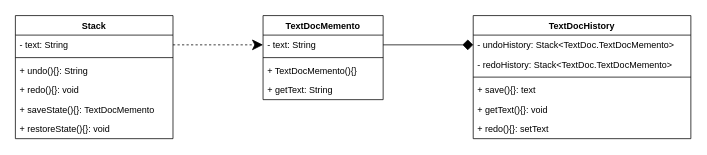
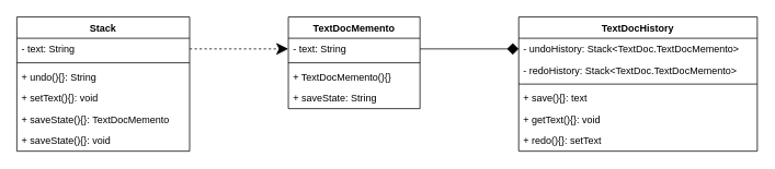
  <mxCell id="0" />
  <mxCell id="1" parent="0" />
  <mxCell id="2" value="Stack" style="swimlane;fontStyle=1;align=center;verticalAlign=top;childLayout=stackLayout;horizontal=1;startSize=26;horizontalStack=0;resizeParent=1;resizeParentMax=0;resizeLast=0;collapsible=1;marginBottom=0;" parent="1" vertex="1"><mxGeometry x="20" y="20" width="210" height="164" as="geometry" /></mxCell>
  <mxCell id="3" value="- text: String" style="text;strokeColor=none;fillColor=none;align=left;verticalAlign=top;spacingLeft=4;spacingRight=4;overflow=hidden;rotatable=0;points=[[0,0.5],[1,0.5]];portConstraint=eastwest;" parent="2" vertex="1"><mxGeometry y="26" width="210" height="26" as="geometry" /></mxCell>
  <mxCell id="4" value="" style="line;strokeWidth=1;fillColor=none;align=left;verticalAlign=middle;spacingTop=-1;spacingLeft=3;spacingRight=3;rotatable=0;labelPosition=right;points=[];portConstraint=eastwest;strokeColor=inherit;" parent="2" vertex="1"><mxGeometry y="52" width="210" height="8" as="geometry" /></mxCell>
  <mxCell id="5" value="+ undo(){}: String" style="text;strokeColor=none;fillColor=none;align=left;verticalAlign=top;spacingLeft=4;spacingRight=4;overflow=hidden;rotatable=0;points=[[0,0.5],[1,0.5]];portConstraint=eastwest;" parent="2" vertex="1"><mxGeometry y="60" width="210" height="26" as="geometry" /></mxCell>
- <mxCell id="6" value="+ redo(){}: void" style="text;strokeColor=none;fillColor=none;align=left;verticalAlign=top;spacingLeft=4;spacingRight=4;overflow=hidden;rotatable=0;points=[[0,0.5],[1,0.5]];portConstraint=eastwest;" parent="2" vertex="1"><mxGeometry y="86" width="210" height="26" as="geometry" /></mxCell>
+ <mxCell id="6" value="+ setText(){}: void" style="text;strokeColor=none;fillColor=none;align=left;verticalAlign=top;spacingLeft=4;spacingRight=4;overflow=hidden;rotatable=0;points=[[0,0.5],[1,0.5]];portConstraint=eastwest;" parent="2" vertex="1"><mxGeometry y="86" width="210" height="26" as="geometry" /></mxCell>
  <mxCell id="7" value="+ saveState(){}: TextDocMemento" style="text;strokeColor=none;fillColor=none;align=left;verticalAlign=top;spacingLeft=4;spacingRight=4;overflow=hidden;rotatable=0;points=[[0,0.5],[1,0.5]];portConstraint=eastwest;" parent="2" vertex="1"><mxGeometry y="112" width="210" height="26" as="geometry" /></mxCell>
- <mxCell id="8" value="+ restoreState(){}: void" style="text;strokeColor=none;fillColor=none;align=left;verticalAlign=top;spacingLeft=4;spacingRight=4;overflow=hidden;rotatable=0;points=[[0,0.5],[1,0.5]];portConstraint=eastwest;" parent="2" vertex="1"><mxGeometry y="138" width="210" height="26" as="geometry" /></mxCell>
+ <mxCell id="8" value="+ saveState(){}: void" style="text;strokeColor=none;fillColor=none;align=left;verticalAlign=top;spacingLeft=4;spacingRight=4;overflow=hidden;rotatable=0;points=[[0,0.5],[1,0.5]];portConstraint=eastwest;" parent="2" vertex="1"><mxGeometry y="138" width="210" height="26" as="geometry" /></mxCell>
  <mxCell id="9" value="TextDocMemento" style="swimlane;fontStyle=1;align=center;verticalAlign=top;childLayout=stackLayout;horizontal=1;startSize=26;horizontalStack=0;resizeParent=1;resizeParentMax=0;resizeLast=0;collapsible=1;marginBottom=0;" parent="1" vertex="1"><mxGeometry x="350" y="20" width="160" height="112" as="geometry" /></mxCell>
  <mxCell id="10" value="- text: String" style="text;strokeColor=none;fillColor=none;align=left;verticalAlign=top;spacingLeft=4;spacingRight=4;overflow=hidden;rotatable=0;points=[[0,0.5],[1,0.5]];portConstraint=eastwest;" parent="9" vertex="1"><mxGeometry y="26" width="160" height="26" as="geometry" /></mxCell>
  <mxCell id="11" value="" style="line;strokeWidth=1;fillColor=none;align=left;verticalAlign=middle;spacingTop=-1;spacingLeft=3;spacingRight=3;rotatable=0;labelPosition=right;points=[];portConstraint=eastwest;strokeColor=inherit;" parent="9" vertex="1"><mxGeometry y="52" width="160" height="8" as="geometry" /></mxCell>
  <mxCell id="12" value="+ TextDocMemento(){}" style="text;strokeColor=none;fillColor=none;align=left;verticalAlign=top;spacingLeft=4;spacingRight=4;overflow=hidden;rotatable=0;points=[[0,0.5],[1,0.5]];portConstraint=eastwest;" parent="9" vertex="1"><mxGeometry y="60" width="160" height="26" as="geometry" /></mxCell>
- <mxCell id="13" value="+ getText: String" style="text;strokeColor=none;fillColor=none;align=left;verticalAlign=top;spacingLeft=4;spacingRight=4;overflow=hidden;rotatable=0;points=[[0,0.5],[1,0.5]];portConstraint=eastwest;" parent="9" vertex="1"><mxGeometry y="86" width="160" height="26" as="geometry" /></mxCell>
+ <mxCell id="13" value="+ saveState: String" style="text;strokeColor=none;fillColor=none;align=left;verticalAlign=top;spacingLeft=4;spacingRight=4;overflow=hidden;rotatable=0;points=[[0,0.5],[1,0.5]];portConstraint=eastwest;" parent="9" vertex="1"><mxGeometry y="86" width="160" height="26" as="geometry" /></mxCell>
  <mxCell id="14" value="TextDocHistory" style="swimlane;fontStyle=1;align=center;verticalAlign=top;childLayout=stackLayout;horizontal=1;startSize=26;horizontalStack=0;resizeParent=1;resizeParentMax=0;resizeLast=0;collapsible=1;marginBottom=0;" parent="1" vertex="1"><mxGeometry x="630" y="20" width="290" height="164" as="geometry" /></mxCell>
  <mxCell id="15" value="- undoHistory: Stack&lt;TextDoc.TextDocMemento&gt;" style="text;strokeColor=none;fillColor=none;align=left;verticalAlign=top;spacingLeft=4;spacingRight=4;overflow=hidden;rotatable=0;points=[[0,0.5],[1,0.5]];portConstraint=eastwest;" parent="14" vertex="1"><mxGeometry y="26" width="290" height="26" as="geometry" /></mxCell>
  <mxCell id="16" value="- redoHistory: Stack&lt;TextDoc.TextDocMemento&gt;" style="text;strokeColor=none;fillColor=none;align=left;verticalAlign=top;spacingLeft=4;spacingRight=4;overflow=hidden;rotatable=0;points=[[0,0.5],[1,0.5]];portConstraint=eastwest;" parent="14" vertex="1"><mxGeometry y="52" width="290" height="26" as="geometry" /></mxCell>
  <mxCell id="17" value="" style="line;strokeWidth=1;fillColor=none;align=left;verticalAlign=middle;spacingTop=-1;spacingLeft=3;spacingRight=3;rotatable=0;labelPosition=right;points=[];portConstraint=eastwest;strokeColor=inherit;" parent="14" vertex="1"><mxGeometry y="78" width="290" height="8" as="geometry" /></mxCell>
  <mxCell id="18" value="+ save(){}: text" style="text;strokeColor=none;fillColor=none;align=left;verticalAlign=top;spacingLeft=4;spacingRight=4;overflow=hidden;rotatable=0;points=[[0,0.5],[1,0.5]];portConstraint=eastwest;" parent="14" vertex="1"><mxGeometry y="86" width="290" height="26" as="geometry" /></mxCell>
  <mxCell id="19" value="+ getText(){}: void" style="text;strokeColor=none;fillColor=none;align=left;verticalAlign=top;spacingLeft=4;spacingRight=4;overflow=hidden;rotatable=0;points=[[0,0.5],[1,0.5]];portConstraint=eastwest;" parent="14" vertex="1"><mxGeometry y="112" width="290" height="26" as="geometry" /></mxCell>
  <mxCell id="20" value="+ redo(){}: setText" style="text;strokeColor=none;fillColor=none;align=left;verticalAlign=top;spacingLeft=4;spacingRight=4;overflow=hidden;rotatable=0;points=[[0,0.5],[1,0.5]];portConstraint=eastwest;" parent="14" vertex="1"><mxGeometry y="138" width="290" height="26" as="geometry" /></mxCell>
  <mxCell id="21" style="edgeStyle=orthogonalEdgeStyle;rounded=0;orthogonalLoop=1;jettySize=auto;html=1;entryX=0;entryY=0.5;entryDx=0;entryDy=0;dashed=1;endSize=12;" parent="1" source="3" target="10" edge="1"><mxGeometry relative="1" as="geometry" /></mxCell>
  <mxCell id="22" style="edgeStyle=orthogonalEdgeStyle;rounded=0;orthogonalLoop=1;jettySize=auto;html=1;entryX=0;entryY=0.5;entryDx=0;entryDy=0;endArrow=diamond;endFill=1;endSize=12;" parent="1" source="10" target="15" edge="1"><mxGeometry relative="1" as="geometry" /></mxCell>
